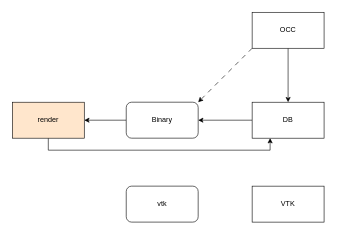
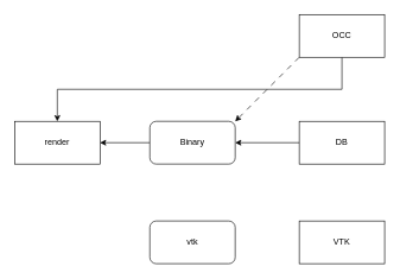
  <mxCell id="0" />
  <mxCell id="1" parent="0" />
- <mxCell id="2" style="edgeStyle=orthogonalEdgeStyle;rounded=0;orthogonalLoop=1;jettySize=auto;html=1;exitX=0.5;exitY=1;exitDx=0;exitDy=0;entryX=0.5;entryY=0;entryDx=0;entryDy=0;" edge="1" parent="1" source="4" target="10"><mxGeometry relative="1" as="geometry" /></mxCell>
+ <mxCell id="2" style="edgeStyle=orthogonalEdgeStyle;rounded=0;orthogonalLoop=1;jettySize=auto;html=1;exitX=0.5;exitY=1;exitDx=0;exitDy=0;" edge="1" parent="1" source="4" target="8"><mxGeometry relative="1" as="geometry" /></mxCell>
  <mxCell id="3" style="rounded=0;orthogonalLoop=1;jettySize=auto;html=1;exitX=0;exitY=1;exitDx=0;exitDy=0;entryX=1;entryY=0;entryDx=0;entryDy=0;dashed=1;dashPattern=8 8;" edge="1" parent="1" source="4" target="6"><mxGeometry relative="1" as="geometry" /></mxCell>
  <mxCell id="4" value="OCC" style="rounded=0;whiteSpace=wrap;html=1;" vertex="1" parent="1"><mxGeometry x="420" y="20" width="120" height="60" as="geometry" /></mxCell>
  <mxCell id="5" style="edgeStyle=orthogonalEdgeStyle;rounded=0;orthogonalLoop=1;jettySize=auto;html=1;exitX=0;exitY=0.5;exitDx=0;exitDy=0;entryX=1;entryY=0.5;entryDx=0;entryDy=0;" edge="1" parent="1" source="6" target="8"><mxGeometry relative="1" as="geometry" /></mxCell>
  <mxCell id="6" value="Binary" style="rounded=1;whiteSpace=wrap;html=1;" vertex="1" parent="1"><mxGeometry x="210" y="170" width="120" height="60" as="geometry" /></mxCell>
- <mxCell id="7" style="edgeStyle=orthogonalEdgeStyle;rounded=0;orthogonalLoop=1;jettySize=auto;html=1;exitX=0.5;exitY=1;exitDx=0;exitDy=0;entryX=0.25;entryY=1;entryDx=0;entryDy=0;" edge="1" parent="1" source="8" target="10"><mxGeometry relative="1" as="geometry" /></mxCell>
- <mxCell id="8" value="render" style="rounded=0;whiteSpace=wrap;html=1;fillColor=#ffe6cc;" vertex="1" parent="1"><mxGeometry x="20" y="170" width="120" height="60" as="geometry" /></mxCell>
+ <mxCell id="8" value="render" style="rounded=0;whiteSpace=wrap;html=1;" vertex="1" parent="1"><mxGeometry x="20" y="170" width="120" height="60" as="geometry" /></mxCell>
  <mxCell id="9" style="edgeStyle=orthogonalEdgeStyle;rounded=0;orthogonalLoop=1;jettySize=auto;html=1;" edge="1" parent="1" source="10" target="6"><mxGeometry relative="1" as="geometry" /></mxCell>
  <mxCell id="10" value="DB" style="rounded=0;whiteSpace=wrap;html=1;" vertex="1" parent="1"><mxGeometry x="420" y="170" width="120" height="60" as="geometry" /></mxCell>
  <mxCell id="11" value="vtk" style="rounded=1;whiteSpace=wrap;html=1;" vertex="1" parent="1"><mxGeometry x="210" y="310" width="120" height="60" as="geometry" /></mxCell>
  <mxCell id="12" value="VTK" style="rounded=0;whiteSpace=wrap;html=1;" vertex="1" parent="1"><mxGeometry x="420" y="310" width="120" height="60" as="geometry" /></mxCell>
